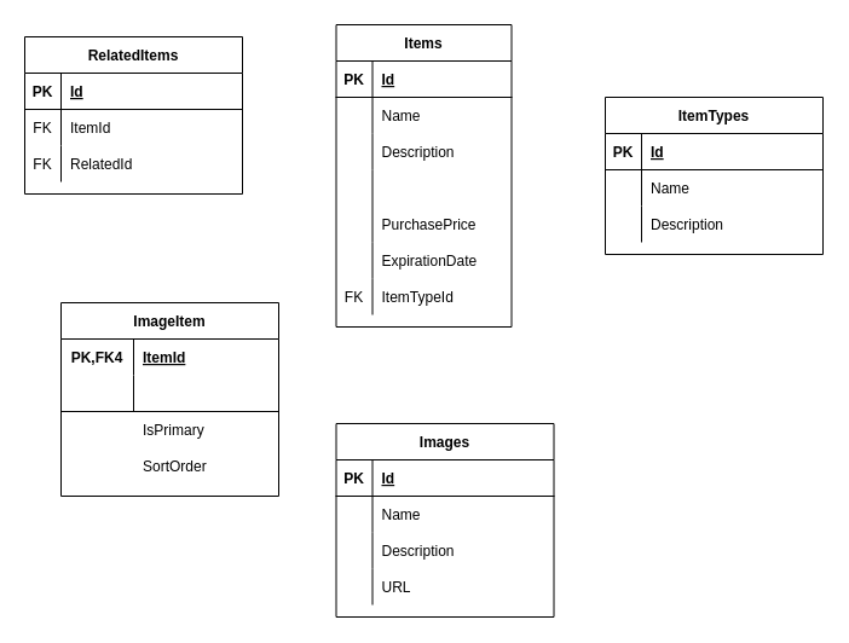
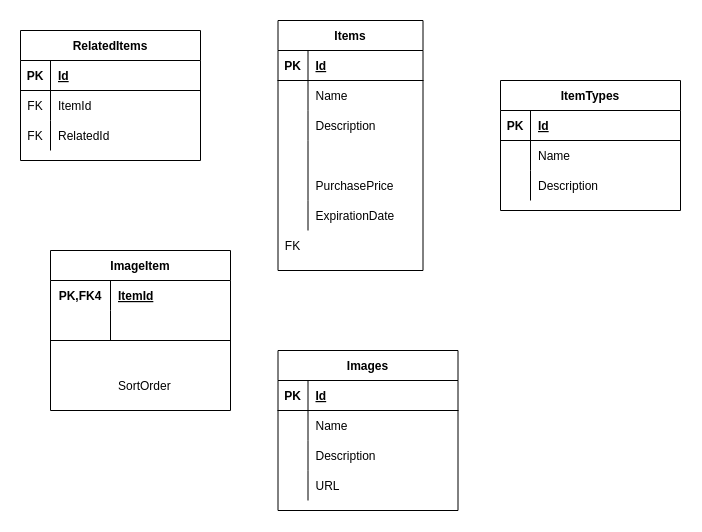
  <mxCell id="0" />
  <mxCell id="1" parent="0" />
  <mxCell id="2" value="Items" style="shape=table;startSize=30;container=1;collapsible=1;childLayout=tableLayout;fixedRows=1;rowLines=0;fontStyle=1;align=center;resizeLast=1;" vertex="1" parent="1"><mxGeometry x="277.5" y="20" width="145" height="250" as="geometry"><mxRectangle x="335" y="300" width="60" height="30" as="alternateBounds" /></mxGeometry></mxCell>
  <mxCell id="3" value="" style="shape=partialRectangle;collapsible=0;dropTarget=0;pointerEvents=0;fillColor=none;top=0;left=0;bottom=1;right=0;points=[[0,0.5],[1,0.5]];portConstraint=eastwest;" vertex="1" parent="2"><mxGeometry y="30" width="145" height="30" as="geometry" /></mxCell>
  <mxCell id="4" value="PK" style="shape=partialRectangle;connectable=0;fillColor=none;top=0;left=0;bottom=0;right=0;fontStyle=1;overflow=hidden;" vertex="1" parent="3"><mxGeometry width="30" height="30" as="geometry" /></mxCell>
  <mxCell id="5" value="Id" style="shape=partialRectangle;connectable=0;fillColor=none;top=0;left=0;bottom=0;right=0;align=left;spacingLeft=6;fontStyle=5;overflow=hidden;" vertex="1" parent="3"><mxGeometry x="30" width="115" height="30" as="geometry" /></mxCell>
  <mxCell id="6" value="" style="shape=partialRectangle;collapsible=0;dropTarget=0;pointerEvents=0;fillColor=none;top=0;left=0;bottom=0;right=0;points=[[0,0.5],[1,0.5]];portConstraint=eastwest;" vertex="1" parent="2"><mxGeometry y="60" width="145" height="30" as="geometry" /></mxCell>
  <mxCell id="7" value="" style="shape=partialRectangle;connectable=0;fillColor=none;top=0;left=0;bottom=0;right=0;editable=1;overflow=hidden;" vertex="1" parent="6"><mxGeometry width="30" height="30" as="geometry" /></mxCell>
  <mxCell id="8" value="Name" style="shape=partialRectangle;connectable=0;fillColor=none;top=0;left=0;bottom=0;right=0;align=left;spacingLeft=6;overflow=hidden;" vertex="1" parent="6"><mxGeometry x="30" width="115" height="30" as="geometry" /></mxCell>
  <mxCell id="9" value="" style="shape=partialRectangle;collapsible=0;dropTarget=0;pointerEvents=0;fillColor=none;top=0;left=0;bottom=0;right=0;points=[[0,0.5],[1,0.5]];portConstraint=eastwest;" vertex="1" parent="2"><mxGeometry y="90" width="145" height="30" as="geometry" /></mxCell>
  <mxCell id="10" value="" style="shape=partialRectangle;connectable=0;fillColor=none;top=0;left=0;bottom=0;right=0;editable=1;overflow=hidden;" vertex="1" parent="9"><mxGeometry width="30" height="30" as="geometry" /></mxCell>
  <mxCell id="11" value="Description" style="shape=partialRectangle;connectable=0;fillColor=none;top=0;left=0;bottom=0;right=0;align=left;spacingLeft=6;overflow=hidden;" vertex="1" parent="9"><mxGeometry x="30" width="115" height="30" as="geometry" /></mxCell>
  <mxCell id="12" value="" style="shape=partialRectangle;collapsible=0;dropTarget=0;pointerEvents=0;fillColor=none;top=0;left=0;bottom=0;right=0;points=[[0,0.5],[1,0.5]];portConstraint=eastwest;" vertex="1" parent="2"><mxGeometry y="120" width="145" height="30" as="geometry" /></mxCell>
  <mxCell id="13" value="" style="shape=partialRectangle;connectable=0;fillColor=none;top=0;left=0;bottom=0;right=0;editable=1;overflow=hidden;" vertex="1" parent="12"><mxGeometry width="30" height="30" as="geometry" /></mxCell>
  <mxCell id="14" value="" style="shape=partialRectangle;collapsible=0;dropTarget=0;pointerEvents=0;fillColor=none;top=0;left=0;bottom=0;right=0;points=[[0,0.5],[1,0.5]];portConstraint=eastwest;" vertex="1" parent="2"><mxGeometry y="150" width="145" height="30" as="geometry" /></mxCell>
  <mxCell id="15" value="" style="shape=partialRectangle;connectable=0;fillColor=none;top=0;left=0;bottom=0;right=0;editable=1;overflow=hidden;" vertex="1" parent="14"><mxGeometry width="30" height="30" as="geometry" /></mxCell>
  <mxCell id="16" value="PurchasePrice" style="shape=partialRectangle;connectable=0;fillColor=none;top=0;left=0;bottom=0;right=0;align=left;spacingLeft=6;overflow=hidden;" vertex="1" parent="14"><mxGeometry x="30" width="115" height="30" as="geometry" /></mxCell>
  <mxCell id="17" value="" style="shape=partialRectangle;collapsible=0;dropTarget=0;pointerEvents=0;fillColor=none;top=0;left=0;bottom=0;right=0;points=[[0,0.5],[1,0.5]];portConstraint=eastwest;" vertex="1" parent="2"><mxGeometry y="180" width="145" height="30" as="geometry" /></mxCell>
  <mxCell id="18" value="" style="shape=partialRectangle;connectable=0;fillColor=none;top=0;left=0;bottom=0;right=0;editable=1;overflow=hidden;" vertex="1" parent="17"><mxGeometry width="30" height="30" as="geometry" /></mxCell>
  <mxCell id="19" value="ExpirationDate" style="shape=partialRectangle;connectable=0;fillColor=none;top=0;left=0;bottom=0;right=0;align=left;spacingLeft=6;overflow=hidden;" vertex="1" parent="17"><mxGeometry x="30" width="115" height="30" as="geometry" /></mxCell>
  <mxCell id="20" value="" style="shape=partialRectangle;collapsible=0;dropTarget=0;pointerEvents=0;fillColor=none;top=0;left=0;bottom=0;right=0;points=[[0,0.5],[1,0.5]];portConstraint=eastwest;" vertex="1" parent="2"><mxGeometry y="210" width="145" height="30" as="geometry" /></mxCell>
  <mxCell id="21" value="FK" style="shape=partialRectangle;connectable=0;fillColor=none;top=0;left=0;bottom=0;right=0;editable=1;overflow=hidden;" vertex="1" parent="20"><mxGeometry width="30" height="30" as="geometry" /></mxCell>
- <mxCell id="22" value="ItemTypeId" style="shape=partialRectangle;connectable=0;fillColor=none;top=0;left=0;bottom=0;right=0;align=left;spacingLeft=6;overflow=hidden;" vertex="1" parent="20"><mxGeometry x="30" width="115" height="30" as="geometry" /></mxCell>
  <mxCell id="23" value="ItemTypes" style="shape=table;startSize=30;container=1;collapsible=1;childLayout=tableLayout;fixedRows=1;rowLines=0;fontStyle=1;align=center;resizeLast=1;" vertex="1" parent="1"><mxGeometry x="500" y="80" width="180" height="130" as="geometry" /></mxCell>
  <mxCell id="24" value="" style="shape=partialRectangle;collapsible=0;dropTarget=0;pointerEvents=0;fillColor=none;top=0;left=0;bottom=1;right=0;points=[[0,0.5],[1,0.5]];portConstraint=eastwest;" vertex="1" parent="23"><mxGeometry y="30" width="180" height="30" as="geometry" /></mxCell>
  <mxCell id="25" value="PK" style="shape=partialRectangle;connectable=0;fillColor=none;top=0;left=0;bottom=0;right=0;fontStyle=1;overflow=hidden;" vertex="1" parent="24"><mxGeometry width="30" height="30" as="geometry" /></mxCell>
  <mxCell id="26" value="Id" style="shape=partialRectangle;connectable=0;fillColor=none;top=0;left=0;bottom=0;right=0;align=left;spacingLeft=6;fontStyle=5;overflow=hidden;" vertex="1" parent="24"><mxGeometry x="30" width="150" height="30" as="geometry" /></mxCell>
  <mxCell id="27" value="" style="shape=partialRectangle;collapsible=0;dropTarget=0;pointerEvents=0;fillColor=none;top=0;left=0;bottom=0;right=0;points=[[0,0.5],[1,0.5]];portConstraint=eastwest;" vertex="1" parent="23"><mxGeometry y="60" width="180" height="30" as="geometry" /></mxCell>
  <mxCell id="28" value="" style="shape=partialRectangle;connectable=0;fillColor=none;top=0;left=0;bottom=0;right=0;editable=1;overflow=hidden;" vertex="1" parent="27"><mxGeometry width="30" height="30" as="geometry" /></mxCell>
  <mxCell id="29" value="Name" style="shape=partialRectangle;connectable=0;fillColor=none;top=0;left=0;bottom=0;right=0;align=left;spacingLeft=6;overflow=hidden;" vertex="1" parent="27"><mxGeometry x="30" width="150" height="30" as="geometry" /></mxCell>
  <mxCell id="30" value="" style="shape=partialRectangle;collapsible=0;dropTarget=0;pointerEvents=0;fillColor=none;top=0;left=0;bottom=0;right=0;points=[[0,0.5],[1,0.5]];portConstraint=eastwest;" vertex="1" parent="23"><mxGeometry y="90" width="180" height="30" as="geometry" /></mxCell>
  <mxCell id="31" value="" style="shape=partialRectangle;connectable=0;fillColor=none;top=0;left=0;bottom=0;right=0;editable=1;overflow=hidden;" vertex="1" parent="30"><mxGeometry width="30" height="30" as="geometry" /></mxCell>
  <mxCell id="32" value="Description" style="shape=partialRectangle;connectable=0;fillColor=none;top=0;left=0;bottom=0;right=0;align=left;spacingLeft=6;overflow=hidden;" vertex="1" parent="30"><mxGeometry x="30" width="150" height="30" as="geometry" /></mxCell>
  <mxCell id="33" value="Images" style="shape=table;startSize=30;container=1;collapsible=1;childLayout=tableLayout;fixedRows=1;rowLines=0;fontStyle=1;align=center;resizeLast=1;" vertex="1" parent="1"><mxGeometry x="277.5" y="350" width="180" height="160" as="geometry" /></mxCell>
  <mxCell id="34" value="" style="shape=partialRectangle;collapsible=0;dropTarget=0;pointerEvents=0;fillColor=none;top=0;left=0;bottom=1;right=0;points=[[0,0.5],[1,0.5]];portConstraint=eastwest;" vertex="1" parent="33"><mxGeometry y="30" width="180" height="30" as="geometry" /></mxCell>
  <mxCell id="35" value="PK" style="shape=partialRectangle;connectable=0;fillColor=none;top=0;left=0;bottom=0;right=0;fontStyle=1;overflow=hidden;" vertex="1" parent="34"><mxGeometry width="30" height="30" as="geometry" /></mxCell>
  <mxCell id="36" value="Id" style="shape=partialRectangle;connectable=0;fillColor=none;top=0;left=0;bottom=0;right=0;align=left;spacingLeft=6;fontStyle=5;overflow=hidden;" vertex="1" parent="34"><mxGeometry x="30" width="150" height="30" as="geometry" /></mxCell>
  <mxCell id="37" value="" style="shape=partialRectangle;collapsible=0;dropTarget=0;pointerEvents=0;fillColor=none;top=0;left=0;bottom=0;right=0;points=[[0,0.5],[1,0.5]];portConstraint=eastwest;" vertex="1" parent="33"><mxGeometry y="60" width="180" height="30" as="geometry" /></mxCell>
  <mxCell id="38" value="" style="shape=partialRectangle;connectable=0;fillColor=none;top=0;left=0;bottom=0;right=0;editable=1;overflow=hidden;" vertex="1" parent="37"><mxGeometry width="30" height="30" as="geometry" /></mxCell>
  <mxCell id="39" value="Name" style="shape=partialRectangle;connectable=0;fillColor=none;top=0;left=0;bottom=0;right=0;align=left;spacingLeft=6;overflow=hidden;" vertex="1" parent="37"><mxGeometry x="30" width="150" height="30" as="geometry" /></mxCell>
  <mxCell id="40" value="" style="shape=partialRectangle;collapsible=0;dropTarget=0;pointerEvents=0;fillColor=none;top=0;left=0;bottom=0;right=0;points=[[0,0.5],[1,0.5]];portConstraint=eastwest;" vertex="1" parent="33"><mxGeometry y="90" width="180" height="30" as="geometry" /></mxCell>
  <mxCell id="41" value="" style="shape=partialRectangle;connectable=0;fillColor=none;top=0;left=0;bottom=0;right=0;editable=1;overflow=hidden;" vertex="1" parent="40"><mxGeometry width="30" height="30" as="geometry" /></mxCell>
  <mxCell id="42" value="Description" style="shape=partialRectangle;connectable=0;fillColor=none;top=0;left=0;bottom=0;right=0;align=left;spacingLeft=6;overflow=hidden;" vertex="1" parent="40"><mxGeometry x="30" width="150" height="30" as="geometry" /></mxCell>
  <mxCell id="43" value="" style="shape=partialRectangle;collapsible=0;dropTarget=0;pointerEvents=0;fillColor=none;top=0;left=0;bottom=0;right=0;points=[[0,0.5],[1,0.5]];portConstraint=eastwest;" vertex="1" parent="33"><mxGeometry y="120" width="180" height="30" as="geometry" /></mxCell>
  <mxCell id="44" value="" style="shape=partialRectangle;connectable=0;fillColor=none;top=0;left=0;bottom=0;right=0;editable=1;overflow=hidden;" vertex="1" parent="43"><mxGeometry width="30" height="30" as="geometry" /></mxCell>
  <mxCell id="45" value="URL" style="shape=partialRectangle;connectable=0;fillColor=none;top=0;left=0;bottom=0;right=0;align=left;spacingLeft=6;overflow=hidden;" vertex="1" parent="43"><mxGeometry x="30" width="150" height="30" as="geometry" /></mxCell>
  <mxCell id="46" value="ImageItem" style="shape=table;startSize=30;container=1;collapsible=1;childLayout=tableLayout;fixedRows=1;rowLines=0;fontStyle=1;align=center;resizeLast=1;" vertex="1" parent="1"><mxGeometry x="50" y="250" width="180" height="160" as="geometry" /></mxCell>
  <mxCell id="47" value="" style="shape=partialRectangle;collapsible=0;dropTarget=0;pointerEvents=0;fillColor=none;top=0;left=0;bottom=0;right=0;points=[[0,0.5],[1,0.5]];portConstraint=eastwest;" vertex="1" parent="46"><mxGeometry y="30" width="180" height="30" as="geometry" /></mxCell>
  <mxCell id="48" value="PK,FK4" style="shape=partialRectangle;connectable=0;fillColor=none;top=0;left=0;bottom=0;right=0;fontStyle=1;overflow=hidden;" vertex="1" parent="47"><mxGeometry width="60" height="30" as="geometry" /></mxCell>
  <mxCell id="49" value="ItemId" style="shape=partialRectangle;connectable=0;fillColor=none;top=0;left=0;bottom=0;right=0;align=left;spacingLeft=6;fontStyle=5;overflow=hidden;" vertex="1" parent="47"><mxGeometry x="60" width="120" height="30" as="geometry" /></mxCell>
  <mxCell id="50" value="" style="shape=partialRectangle;collapsible=0;dropTarget=0;pointerEvents=0;fillColor=none;top=0;left=0;bottom=1;right=0;points=[[0,0.5],[1,0.5]];portConstraint=eastwest;" vertex="1" parent="46"><mxGeometry y="60" width="180" height="30" as="geometry" /></mxCell>
  <mxCell id="51" value="" style="shape=partialRectangle;collapsible=0;dropTarget=0;pointerEvents=0;fillColor=none;top=0;left=0;bottom=0;right=0;points=[[0,0.5],[1,0.5]];portConstraint=eastwest;" vertex="1" parent="46"><mxGeometry y="90" width="180" height="30" as="geometry" /></mxCell>
  <mxCell id="52" value="" style="shape=partialRectangle;connectable=0;fillColor=none;top=0;left=0;bottom=0;right=0;editable=1;overflow=hidden;" vertex="1" parent="51"><mxGeometry width="60" height="30" as="geometry" /></mxCell>
- <mxCell id="53" value="IsPrimary" style="shape=partialRectangle;connectable=0;fillColor=none;top=0;left=0;bottom=0;right=0;align=left;spacingLeft=6;overflow=hidden;" vertex="1" parent="51"><mxGeometry x="60" width="120" height="30" as="geometry" /></mxCell>
  <mxCell id="54" value="" style="shape=partialRectangle;collapsible=0;dropTarget=0;pointerEvents=0;fillColor=none;top=0;left=0;bottom=0;right=0;points=[[0,0.5],[1,0.5]];portConstraint=eastwest;" vertex="1" parent="46"><mxGeometry y="120" width="180" height="30" as="geometry" /></mxCell>
  <mxCell id="55" value="" style="shape=partialRectangle;connectable=0;fillColor=none;top=0;left=0;bottom=0;right=0;editable=1;overflow=hidden;" vertex="1" parent="54"><mxGeometry width="60" height="30" as="geometry" /></mxCell>
  <mxCell id="56" value="SortOrder" style="shape=partialRectangle;connectable=0;fillColor=none;top=0;left=0;bottom=0;right=0;align=left;spacingLeft=6;overflow=hidden;" vertex="1" parent="54"><mxGeometry x="60" width="120" height="30" as="geometry" /></mxCell>
  <mxCell id="57" value="RelatedItems" style="shape=table;startSize=30;container=1;collapsible=1;childLayout=tableLayout;fixedRows=1;rowLines=0;fontStyle=1;align=center;resizeLast=1;" vertex="1" parent="1"><mxGeometry x="20" y="30" width="180" height="130" as="geometry" /></mxCell>
  <mxCell id="58" value="" style="shape=partialRectangle;collapsible=0;dropTarget=0;pointerEvents=0;fillColor=none;top=0;left=0;bottom=1;right=0;points=[[0,0.5],[1,0.5]];portConstraint=eastwest;" vertex="1" parent="57"><mxGeometry y="30" width="180" height="30" as="geometry" /></mxCell>
  <mxCell id="59" value="PK" style="shape=partialRectangle;connectable=0;fillColor=none;top=0;left=0;bottom=0;right=0;fontStyle=1;overflow=hidden;" vertex="1" parent="58"><mxGeometry width="30" height="30" as="geometry" /></mxCell>
  <mxCell id="60" value="Id" style="shape=partialRectangle;connectable=0;fillColor=none;top=0;left=0;bottom=0;right=0;align=left;spacingLeft=6;fontStyle=5;overflow=hidden;" vertex="1" parent="58"><mxGeometry x="30" width="150" height="30" as="geometry" /></mxCell>
  <mxCell id="61" value="" style="shape=partialRectangle;collapsible=0;dropTarget=0;pointerEvents=0;fillColor=none;top=0;left=0;bottom=0;right=0;points=[[0,0.5],[1,0.5]];portConstraint=eastwest;" vertex="1" parent="57"><mxGeometry y="60" width="180" height="30" as="geometry" /></mxCell>
  <mxCell id="62" value="FK" style="shape=partialRectangle;connectable=0;fillColor=none;top=0;left=0;bottom=0;right=0;editable=1;overflow=hidden;" vertex="1" parent="61"><mxGeometry width="30" height="30" as="geometry" /></mxCell>
  <mxCell id="63" value="ItemId" style="shape=partialRectangle;connectable=0;fillColor=none;top=0;left=0;bottom=0;right=0;align=left;spacingLeft=6;overflow=hidden;" vertex="1" parent="61"><mxGeometry x="30" width="150" height="30" as="geometry" /></mxCell>
  <mxCell id="64" value="" style="shape=partialRectangle;collapsible=0;dropTarget=0;pointerEvents=0;fillColor=none;top=0;left=0;bottom=0;right=0;points=[[0,0.5],[1,0.5]];portConstraint=eastwest;" vertex="1" parent="57"><mxGeometry y="90" width="180" height="30" as="geometry" /></mxCell>
  <mxCell id="65" value="FK" style="shape=partialRectangle;connectable=0;fillColor=none;top=0;left=0;bottom=0;right=0;editable=1;overflow=hidden;" vertex="1" parent="64"><mxGeometry width="30" height="30" as="geometry" /></mxCell>
  <mxCell id="66" value="RelatedId" style="shape=partialRectangle;connectable=0;fillColor=none;top=0;left=0;bottom=0;right=0;align=left;spacingLeft=6;overflow=hidden;" vertex="1" parent="64"><mxGeometry x="30" width="150" height="30" as="geometry" /></mxCell>
